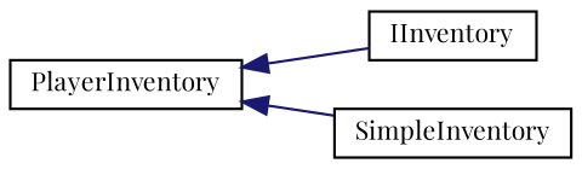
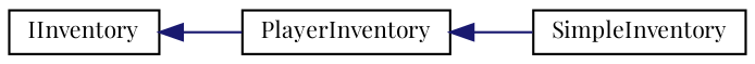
  digraph {
    fontname="Playfair Display"
    rankdir=LR
    node [color=black fillcolor=white fontname="Playfair Display" fontsize=10 shape=record style=filled]
    edge [color=midnightblue dir=back fontname="Playfair Display" fontsize=10 labelfontname=Helvetica labelfontsize=10 style=solid]
    n1 [height=0.2 label=IInventory width=0.4]
    n2 [height=0.2 label=PlayerInventory width=0.4]
    n3 [height=0.2 label=SimpleInventory width=0.4]
-   n2 -> n1
+   n1 -> n2
    n2 -> n3
  }
